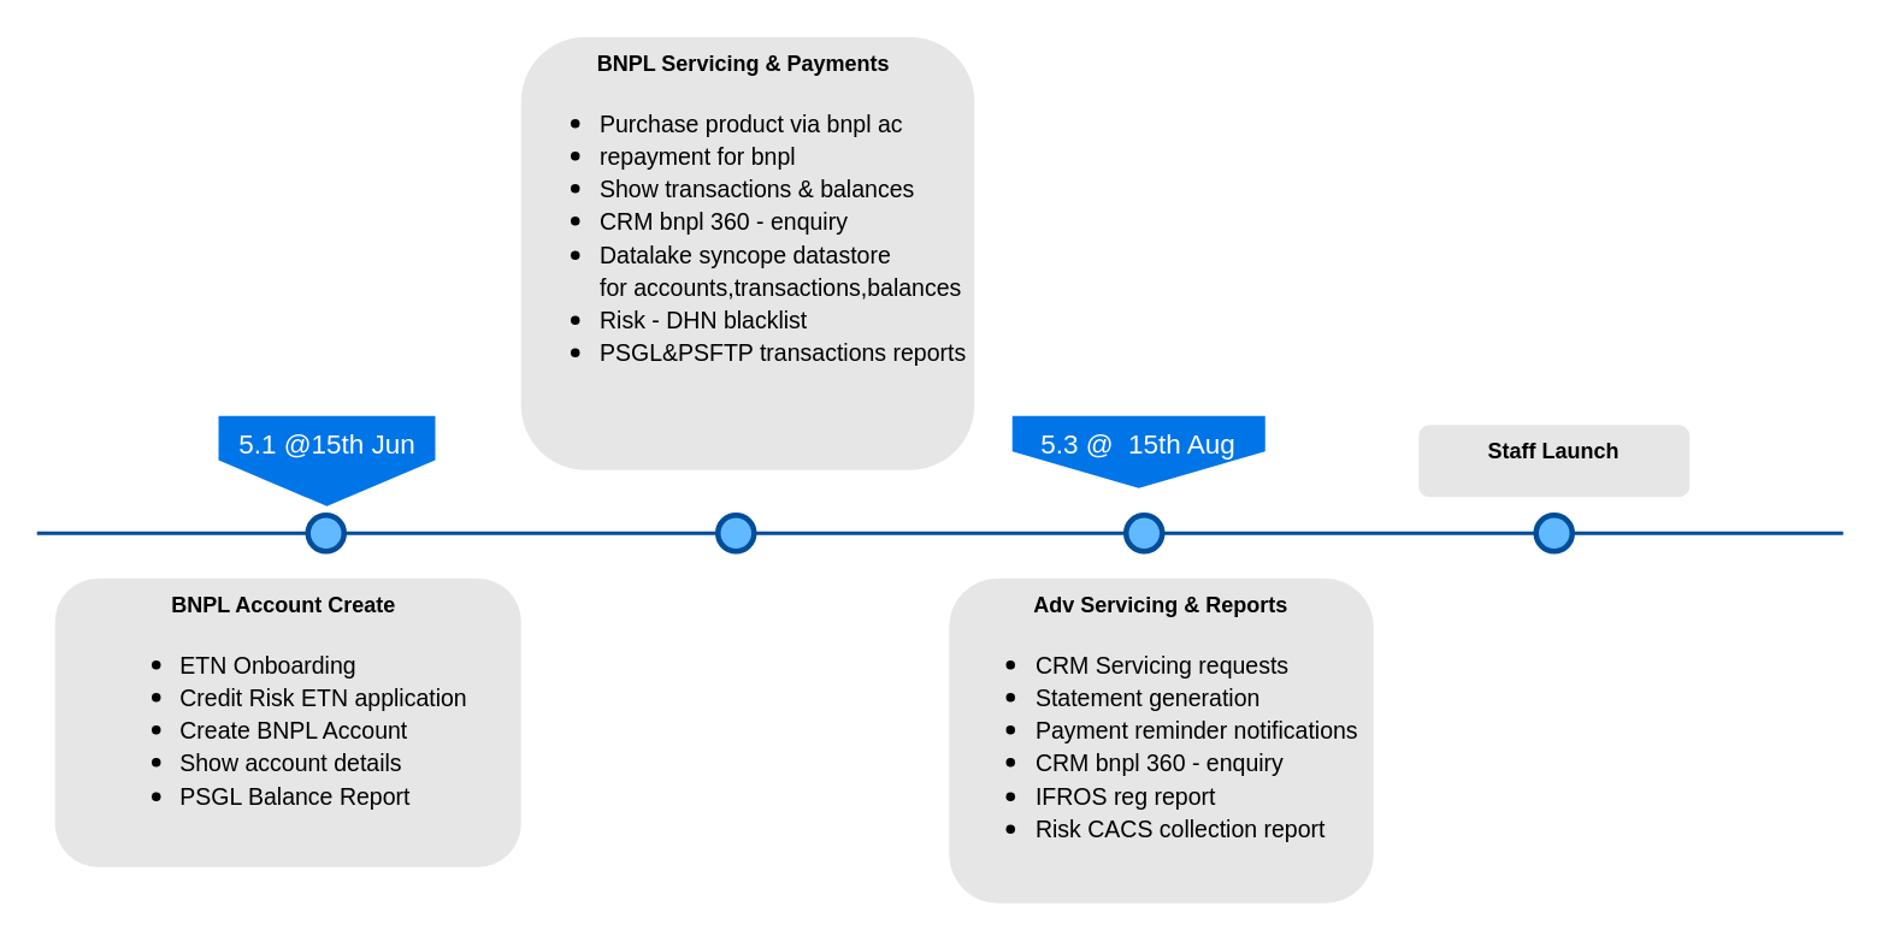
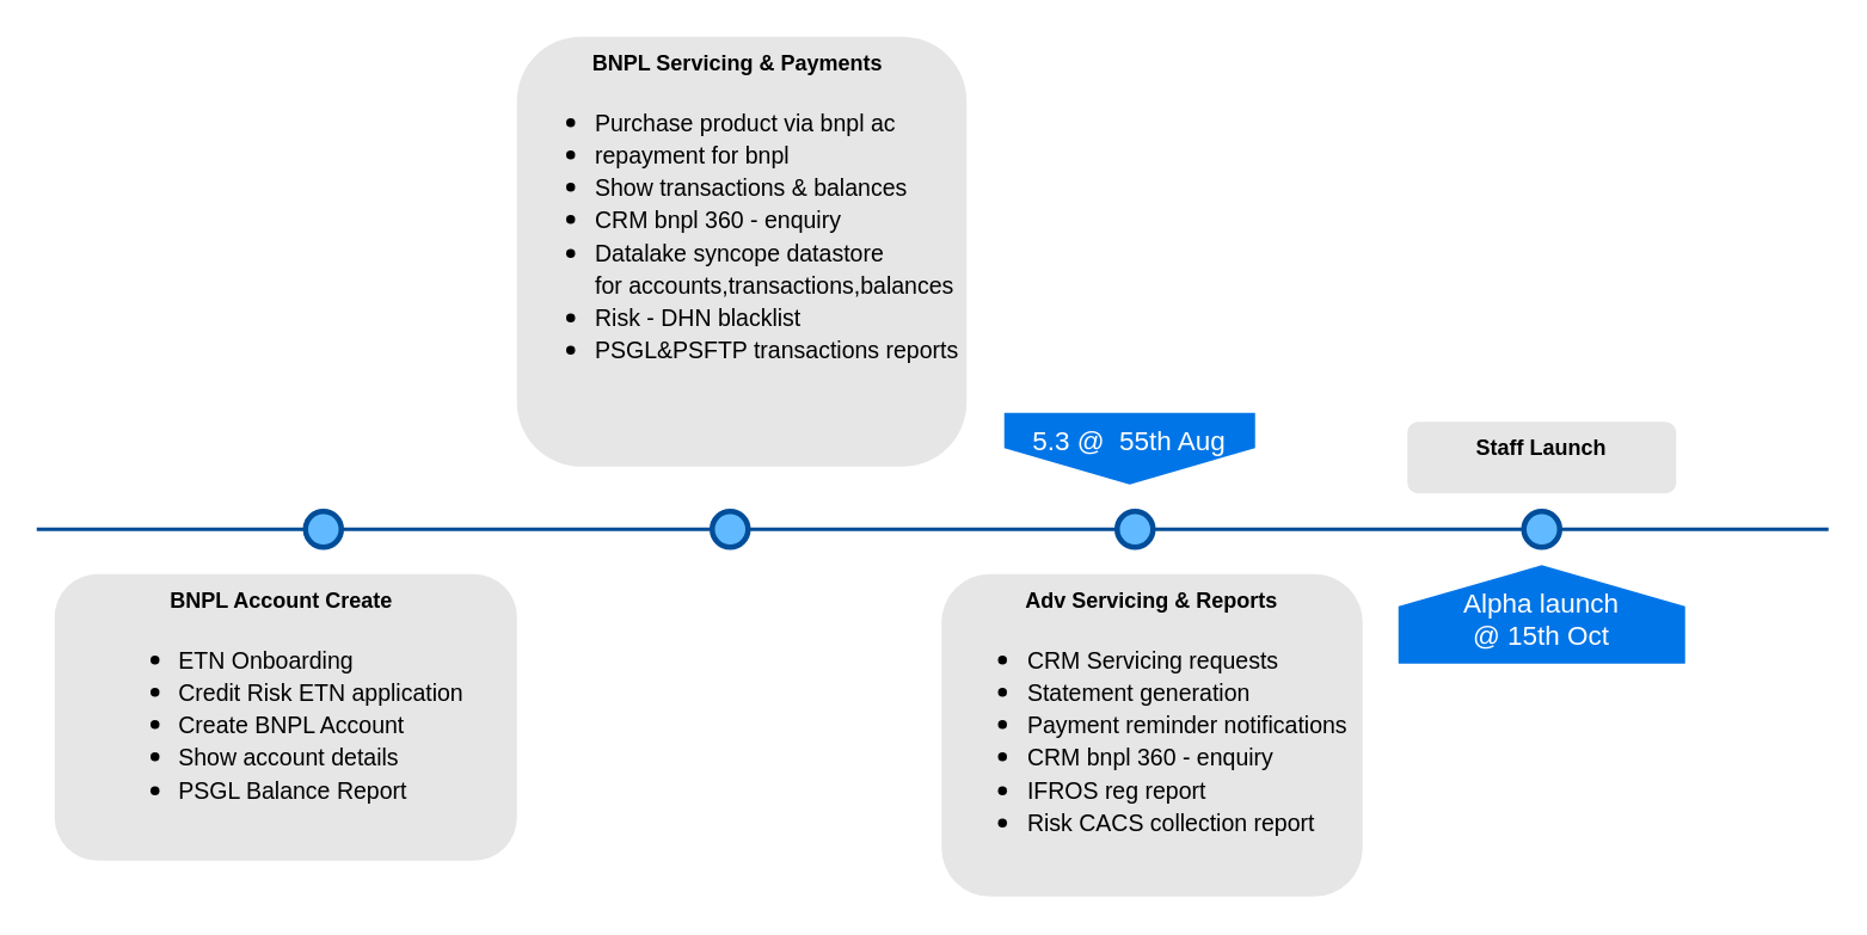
  <mxCell id="0" />
  <mxCell id="1" parent="0" />
  <mxCell id="2" value="" style="line;strokeWidth=2;html=1;fillColor=none;fontSize=28;fontColor=#004D99;strokeColor=#004D99;" parent="1" vertex="1"><mxGeometry x="20" y="290" width="1000" height="10" as="geometry" /></mxCell>
- <mxCell id="3" value="5.1 @15th Jun" style="shape=offPageConnector;whiteSpace=wrap;html=1;fillColor=#0075E8;fontSize=15;fontColor=#FFFFFF;size=0.509;verticalAlign=top;strokeColor=none;" parent="1" vertex="1"><mxGeometry x="120.5" y="230" width="120" height="50" as="geometry" /></mxCell>
- <mxCell id="4" value="&lt;span&gt;5.3 @ &amp;nbsp;15th Aug&lt;/span&gt;" style="shape=offPageConnector;whiteSpace=wrap;html=1;fillColor=#0075E8;fontSize=15;fontColor=#FFFFFF;size=0.509;verticalAlign=top;strokeColor=none;" parent="1" vertex="1"><mxGeometry x="560" y="230" width="140" height="40" as="geometry" /></mxCell>
+ <mxCell id="4" value="&lt;span&gt;5.3 @ &amp;nbsp;55th Aug&lt;/span&gt;" style="shape=offPageConnector;whiteSpace=wrap;html=1;fillColor=#0075E8;fontSize=15;fontColor=#FFFFFF;size=0.509;verticalAlign=top;strokeColor=none;" parent="1" vertex="1"><mxGeometry x="560" y="230" width="140" height="40" as="geometry" /></mxCell>
+ <mxCell id="5" value="Alpha launch &lt;br&gt;@ 15th Oct" style="shape=offPageConnector;whiteSpace=wrap;html=1;fillColor=#0075E8;fontSize=15;fontColor=#FFFFFF;size=0.418;flipV=1;verticalAlign=bottom;strokeColor=none;spacingBottom=4;" parent="1" vertex="1"><mxGeometry x="780" y="315" width="160" height="55" as="geometry" /></mxCell>
  <mxCell id="6" value="" style="ellipse;whiteSpace=wrap;html=1;fillColor=#61BAFF;fontSize=28;fontColor=#004D99;strokeWidth=3;strokeColor=#004D99;" parent="1" vertex="1"><mxGeometry x="170" y="285" width="20" height="20" as="geometry" /></mxCell>
  <mxCell id="7" value="" style="ellipse;whiteSpace=wrap;html=1;fillColor=#61BAFF;fontSize=28;fontColor=#004D99;strokeWidth=3;strokeColor=#004D99;" parent="1" vertex="1"><mxGeometry x="397" y="285" width="20" height="20" as="geometry" /></mxCell>
  <mxCell id="8" value="" style="ellipse;whiteSpace=wrap;html=1;fillColor=#61BAFF;fontSize=28;fontColor=#004D99;strokeWidth=3;strokeColor=#004D99;" parent="1" vertex="1"><mxGeometry x="623" y="285" width="20" height="20" as="geometry" /></mxCell>
  <mxCell id="9" value="" style="ellipse;whiteSpace=wrap;html=1;fillColor=#61BAFF;fontSize=28;fontColor=#004D99;strokeWidth=3;strokeColor=#004D99;" parent="1" vertex="1"><mxGeometry x="850" y="285" width="20" height="20" as="geometry" /></mxCell>
  <mxCell id="10" value="&lt;h3&gt;&lt;font style=&quot;font-size: 12px&quot;&gt;BNPL Account Create&lt;/font&gt;&amp;nbsp;&lt;/h3&gt;&lt;h3&gt;&lt;ul&gt;&lt;li style=&quot;text-align: left&quot;&gt;&lt;span style=&quot;font-size: 13px ; font-weight: normal&quot;&gt;ETN&amp;nbsp;&lt;/span&gt;&lt;font style=&quot;font-size: 13px ; font-weight: normal&quot;&gt;Onboarding&lt;/font&gt;&lt;/li&gt;&lt;li style=&quot;text-align: left&quot;&gt;&lt;font size=&quot;2&quot;&gt;&lt;span style=&quot;font-weight: normal&quot;&gt;Credit Risk ETN application&lt;/span&gt;&lt;/font&gt;&lt;/li&gt;&lt;li style=&quot;text-align: left&quot;&gt;&lt;span style=&quot;font-weight: normal ; font-size: small&quot;&gt;Create BNPL Account&lt;/span&gt;&lt;/li&gt;&lt;li style=&quot;text-align: left&quot;&gt;&lt;span style=&quot;font-weight: normal ; font-size: small&quot;&gt;Show account details&lt;/span&gt;&lt;/li&gt;&lt;li style=&quot;text-align: left&quot;&gt;&lt;span style=&quot;font-weight: normal ; font-size: small&quot;&gt;PSGL Balance Report&lt;/span&gt;&lt;/li&gt;&lt;/ul&gt;&lt;/h3&gt;" style="text;html=1;spacing=5;spacingTop=-20;whiteSpace=wrap;overflow=hidden;strokeColor=none;strokeWidth=3;fillColor=#E6E6E6;fontSize=13;fontColor=#000000;align=center;rounded=1;" parent="1" vertex="1"><mxGeometry x="30" y="320" width="258" height="160" as="geometry" /></mxCell>
  <mxCell id="11" value="&lt;h3&gt;&lt;font style=&quot;font-size: 12px&quot;&gt;BNPL Servicing &amp;amp; Payments&lt;/font&gt;&amp;nbsp;&lt;/h3&gt;&lt;h3&gt;&lt;ul&gt;&lt;li style=&quot;text-align: left&quot;&gt;&lt;span style=&quot;font-weight: normal ; font-size: small&quot;&gt;Purchase product via bnpl ac&lt;/span&gt;&lt;/li&gt;&lt;li style=&quot;text-align: left&quot;&gt;&lt;span style=&quot;font-weight: normal ; font-size: small&quot;&gt;repayment for bnpl&lt;/span&gt;&lt;/li&gt;&lt;li style=&quot;text-align: left&quot;&gt;&lt;span style=&quot;font-weight: normal ; font-size: small&quot;&gt;Show transactions &amp;amp; balances&lt;/span&gt;&lt;/li&gt;&lt;li style=&quot;text-align: left&quot;&gt;&lt;font size=&quot;2&quot;&gt;&lt;span style=&quot;font-weight: normal&quot;&gt;CRM bnpl 360 - enquiry&lt;/span&gt;&lt;/font&gt;&lt;/li&gt;&lt;li style=&quot;text-align: left&quot;&gt;&lt;font size=&quot;2&quot;&gt;&lt;span style=&quot;font-weight: normal&quot;&gt;Datalake&amp;nbsp;syncope datastore for&amp;nbsp;&lt;/span&gt;&lt;span style=&quot;font-weight: normal&quot;&gt;accounts,transactions,balances&lt;/span&gt;&lt;/font&gt;&lt;/li&gt;&lt;li style=&quot;text-align: left&quot;&gt;&lt;font size=&quot;2&quot;&gt;&lt;span style=&quot;font-weight: normal&quot;&gt;Risk - DHN blacklist&lt;/span&gt;&lt;/font&gt;&lt;/li&gt;&lt;li style=&quot;text-align: left&quot;&gt;&lt;font size=&quot;2&quot;&gt;&lt;span style=&quot;font-weight: normal&quot;&gt;PSGL&amp;amp;PSFTP transactions reports&lt;/span&gt;&lt;/font&gt;&lt;/li&gt;&lt;/ul&gt;&lt;/h3&gt;&lt;h3&gt;&lt;p&gt;&lt;/p&gt;&lt;/h3&gt;" style="text;html=1;spacing=5;spacingTop=-20;whiteSpace=wrap;overflow=hidden;strokeColor=none;strokeWidth=3;fillColor=#E6E6E6;fontSize=13;fontColor=#000000;align=center;rounded=1;" parent="1" vertex="1"><mxGeometry x="288" y="20" width="251" height="240" as="geometry" /></mxCell>
  <mxCell id="12" value="&lt;h3 style=&quot;text-align: center&quot;&gt;&lt;span style=&quot;text-align: left ; font-size: 12px&quot;&gt;Adv Servicing &amp;amp; Reports&lt;/span&gt;&lt;br&gt;&lt;/h3&gt;&lt;h3&gt;&lt;ul&gt;&lt;li style=&quot;text-align: left&quot;&gt;&lt;font size=&quot;2&quot;&gt;&lt;span style=&quot;font-weight: normal&quot;&gt;CRM Servicing requests&lt;/span&gt;&lt;/font&gt;&lt;/li&gt;&lt;li style=&quot;text-align: left&quot;&gt;&lt;font size=&quot;2&quot;&gt;&lt;span style=&quot;font-weight: normal&quot;&gt;Statement generation&lt;/span&gt;&lt;/font&gt;&lt;/li&gt;&lt;li style=&quot;text-align: left&quot;&gt;&lt;span style=&quot;font-size: small ; font-weight: normal&quot;&gt;Payment reminder notifications&lt;/span&gt;&lt;/li&gt;&lt;li style=&quot;text-align: left&quot;&gt;&lt;span style=&quot;font-size: small ; font-weight: normal&quot;&gt;CRM bnpl 360 - enquiry&lt;/span&gt;&lt;br&gt;&lt;/li&gt;&lt;li style=&quot;text-align: left&quot;&gt;&lt;span style=&quot;font-weight: normal ; font-size: small&quot;&gt;IFROS reg report&lt;/span&gt;&lt;/li&gt;&lt;li style=&quot;text-align: left&quot;&gt;&lt;span style=&quot;font-weight: normal ; font-size: small&quot;&gt;Risk CACS collection report&lt;/span&gt;&lt;/li&gt;&lt;/ul&gt;&lt;/h3&gt;" style="text;html=1;spacing=5;spacingTop=-20;whiteSpace=wrap;overflow=hidden;strokeColor=none;strokeWidth=3;fillColor=#E6E6E6;fontSize=13;fontColor=#000000;align=center;rounded=1;" parent="1" vertex="1"><mxGeometry x="525" y="320" width="235" height="180" as="geometry" /></mxCell>
  <mxCell id="13" value="&lt;h3&gt;&lt;span style=&quot;font-size: 12px&quot;&gt;Staff Launch&lt;/span&gt;&lt;/h3&gt;" style="text;html=1;spacing=5;spacingTop=-20;whiteSpace=wrap;overflow=hidden;strokeColor=none;strokeWidth=3;fillColor=#E6E6E6;fontSize=13;fontColor=#000000;align=center;rounded=1;" parent="1" vertex="1"><mxGeometry x="785" y="235" width="150" height="40" as="geometry" /></mxCell>
